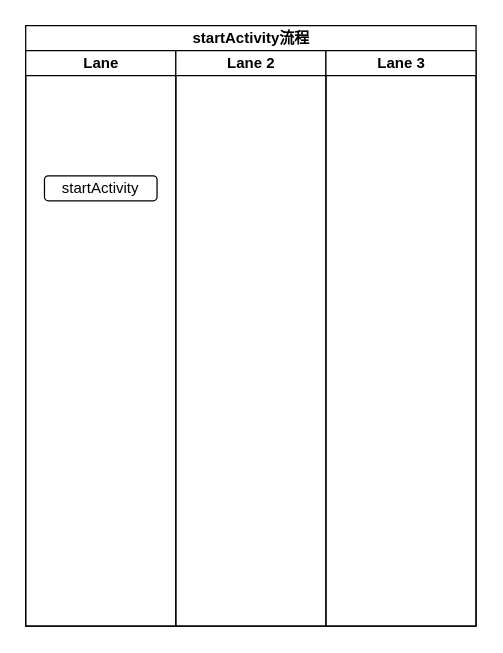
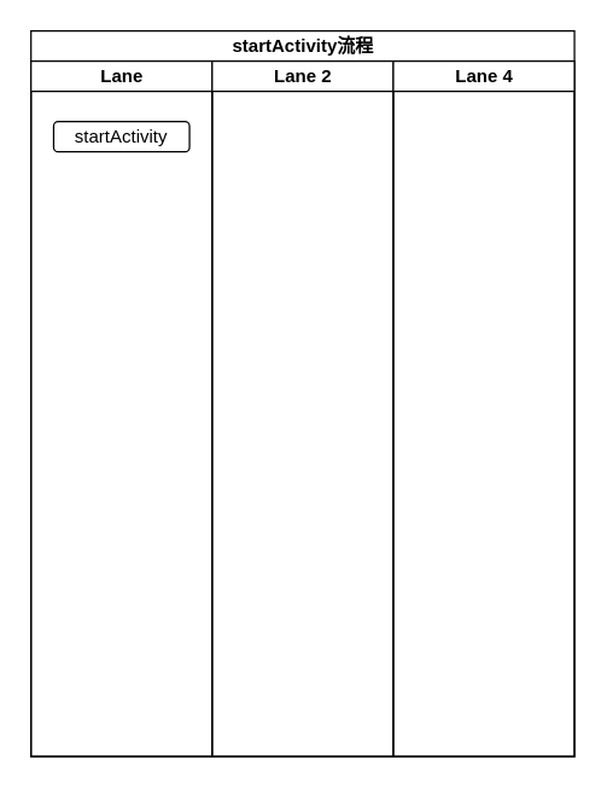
  <mxCell id="0" />
  <mxCell id="1" parent="0" />
  <mxCell id="2" value="startActivity流程" style="swimlane;childLayout=stackLayout;resizeParent=1;resizeParentMax=0;startSize=20;html=1;" vertex="1" parent="1"><mxGeometry x="20" y="20" width="360" height="480" as="geometry" /></mxCell>
  <mxCell id="3" value="Lane" style="swimlane;startSize=20;html=1;" vertex="1" parent="2"><mxGeometry y="20" width="120" height="460" as="geometry" /></mxCell>
- <mxCell id="4" value="startActivity" style="rounded=1;whiteSpace=wrap;html=1;" vertex="1" parent="3"><mxGeometry x="15" y="100" width="90" height="20" as="geometry" /></mxCell>
+ <mxCell id="4" value="startActivity" style="rounded=1;whiteSpace=wrap;html=1;" vertex="1" parent="3"><mxGeometry x="15" y="40" width="90" height="20" as="geometry" /></mxCell>
  <mxCell id="5" value="Lane 2" style="swimlane;startSize=20;html=1;" vertex="1" parent="2"><mxGeometry x="120" y="20" width="120" height="460" as="geometry" /></mxCell>
- <mxCell id="6" value="Lane 3" style="swimlane;startSize=20;html=1;" vertex="1" parent="2"><mxGeometry x="240" y="20" width="120" height="460" as="geometry" /></mxCell>
+ <mxCell id="6" value="Lane 4" style="swimlane;startSize=20;html=1;" vertex="1" parent="2"><mxGeometry x="240" y="20" width="120" height="460" as="geometry" /></mxCell>
